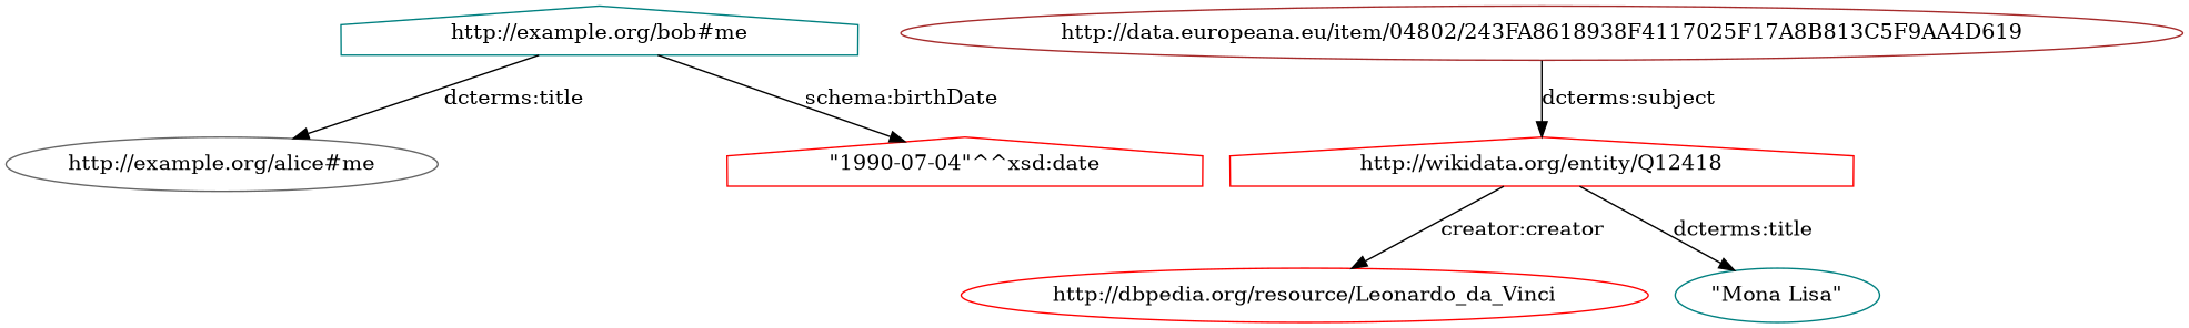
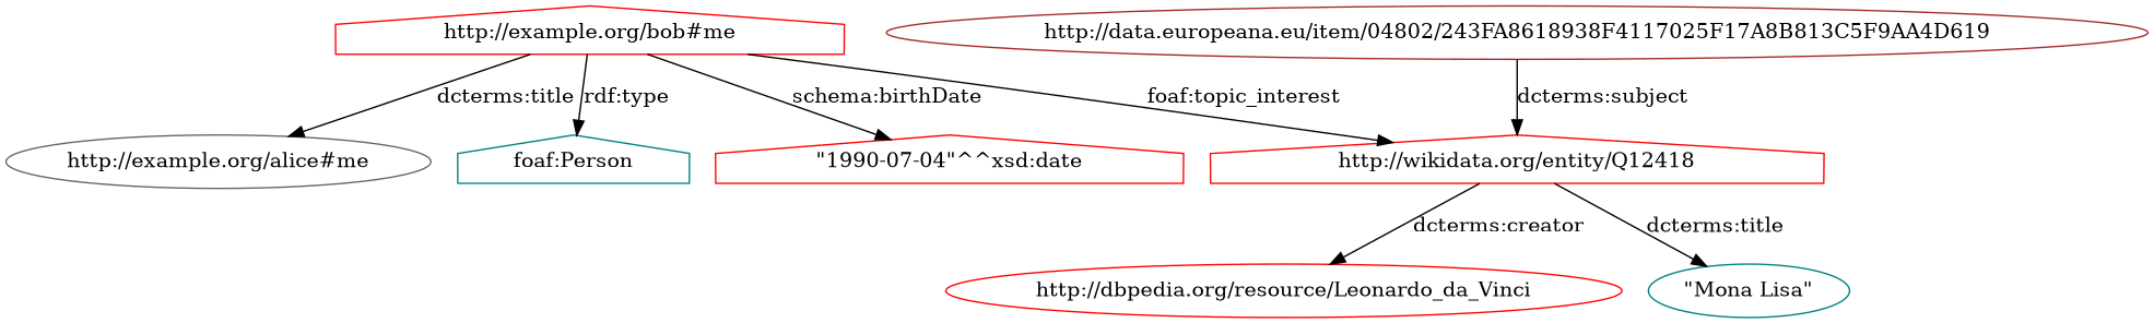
  digraph {
    node [color=red shape=house]
-   n1 [color=teal label="http://example.org/bob#me"]
+   n1 [label="http://example.org/bob#me"]
    n2 [label="http://wikidata.org/entity/Q12418"]
    "http://example.org/alice#me" [color=gray40 shape=ellipse]
+   "foaf:Person" [color=teal]
    "\"1990-07-04\"^^xsd:date"
    "http://dbpedia.org/resource/Leonardo_da_Vinci" [shape=ellipse]
    "\"Mona Lisa\"" [color=teal shape=ellipse]
    "http://data.europeana.eu/item/04802/243FA8618938F4117025F17A8B813C5F9AA4D619" [color=brown shape=ellipse]
+   n1 -> n2 [label="foaf:topic_interest"]
    n1 -> "http://example.org/alice#me" [label="dcterms:title"]
+   n1 -> "foaf:Person" [label="rdf:type"]
    n1 -> "\"1990-07-04\"^^xsd:date" [label="schema:birthDate"]
-   n2 -> "http://dbpedia.org/resource/Leonardo_da_Vinci" [label="creator:creator"]
+   n2 -> "http://dbpedia.org/resource/Leonardo_da_Vinci" [label="dcterms:creator"]
    n2 -> "\"Mona Lisa\"" [label="dcterms:title"]
    "http://data.europeana.eu/item/04802/243FA8618938F4117025F17A8B813C5F9AA4D619" -> n2 [label="dcterms:subject"]
  }
